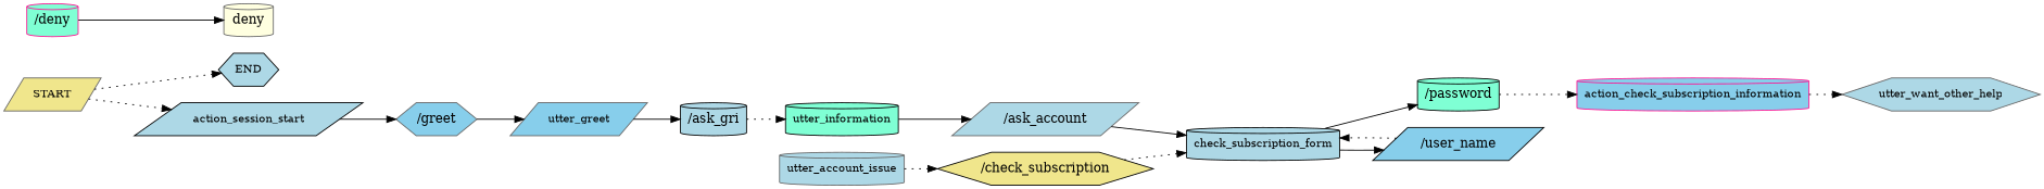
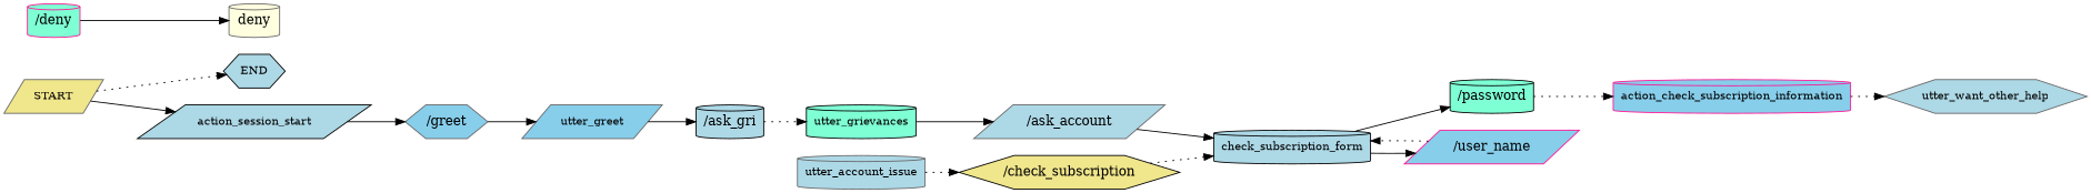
  digraph {
    rankdir=LR
    node [color=gray40 fillcolor=lightblue fontsize=12 shape=cylinder style=filled]
    edge [style=dotted]
    n1 [fillcolor=khaki label=START shape=parallelogram]
    n2 [color=black label=END shape=hexagon]
    n3 [color=black label=action_session_start shape=parallelogram]
    n4 [fillcolor=skyblue label="/greet" shape=hexagon fontsize=""]
    n5 [fillcolor=skyblue label=utter_greet shape=parallelogram]
    n6 [color=black label="/ask_gri" fontsize=""]
-   n7 [color=black fillcolor=aquamarine label=utter_information]
+   n7 [color=black fillcolor=aquamarine label=utter_grievances]
    n8 [label="/ask_account" shape=parallelogram fontsize=""]
    n9 [color=black label=check_subscription_form]
    n10 [label=utter_account_issue]
    n11 [color=black fillcolor=khaki label="/check_subscription" shape=hexagon fontsize=""]
    n12 [color=black fillcolor=aquamarine label="/password" fontsize=""]
-   n13 [color=black fillcolor=skyblue label="/user_name" shape=parallelogram fontsize=""]
+   n13 [color=deeppink fillcolor=skyblue label="/user_name" shape=parallelogram fontsize=""]
    n14 [color=deeppink fillcolor=skyblue label=action_check_subscription_information]
    n15 [label=utter_want_other_help shape=hexagon]
    n16 [color=deeppink fillcolor=aquamarine label="/deny" fontsize=""]
    n17 [fillcolor=lightyellow label=deny fontsize=""]
    n1 -> n2
-   n1 -> n3
+   n1 -> n3 [style=solid]
    n3 -> n4 [style=solid]
    n4 -> n5 [style=solid]
    n5 -> n6 [style=solid]
    n6 -> n7
    n7 -> n8 [style=solid]
    n8 -> n9 [style=solid]
    n9 -> n12 [style=solid]
    n9 -> n13 [style=solid]
    n10 -> n11
    n11 -> n9
    n12 -> n14
    n13 -> n9
    n14 -> n15
    n16 -> n17 [style=solid]
  }
